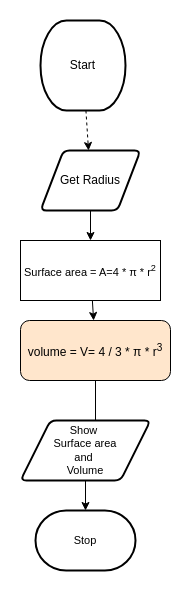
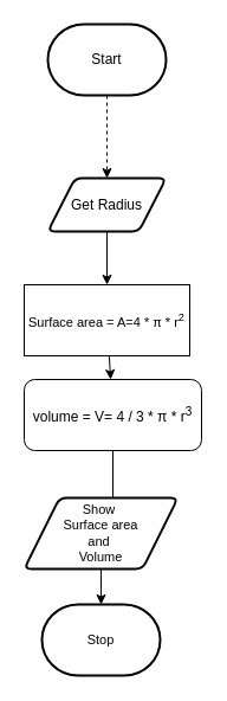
  <mxCell id="0" />
  <mxCell id="1" parent="0" />
  <mxCell id="2" style="edgeStyle=none;rounded=0;html=1;fontColor=#000000;strokeColor=#000000;dashed=1;" edge="1" parent="1" source="3" target="5"><mxGeometry relative="1" as="geometry" /></mxCell>
- <mxCell id="3" value="Start" style="strokeWidth=2;html=1;shape=mxgraph.flowchart.terminator;whiteSpace=wrap;rounded=1;fillColor=#FFFFFF;fontColor=#000000;shadow=0;sketch=0;" vertex="1" parent="1"><mxGeometry x="40" y="20" width="85" height="90" as="geometry" /></mxCell>
+ <mxCell id="3" value="Start" style="strokeWidth=2;html=1;shape=mxgraph.flowchart.terminator;whiteSpace=wrap;rounded=1;fillColor=#FFFFFF;fontColor=#000000;shadow=0;sketch=0;" vertex="1" parent="1"><mxGeometry x="40" y="20" width="100" height="60" as="geometry" /></mxCell>
  <mxCell id="4" style="edgeStyle=none;shape=connector;rounded=0;html=1;labelBackgroundColor=default;fontFamily=Helvetica;fontSize=12;fontColor=#000000;endArrow=classic;strokeColor=#000000;" edge="1" parent="1" source="5" target="7"><mxGeometry relative="1" as="geometry" /></mxCell>
- <mxCell id="5" value="Get Radius" style="shape=parallelogram;html=1;strokeWidth=2;perimeter=parallelogramPerimeter;whiteSpace=wrap;rounded=1;arcSize=12;size=0.23;fontColor=#000000;fillColor=#FFFFFF;" vertex="1" parent="1"><mxGeometry x="40" y="150" width="100" height="60" as="geometry" /></mxCell>
+ <mxCell id="5" value="Get Radius" style="shape=parallelogram;html=1;strokeWidth=2;perimeter=parallelogramPerimeter;whiteSpace=wrap;rounded=1;arcSize=12;size=0.23;fontColor=#000000;fillColor=#FFFFFF;" vertex="1" parent="1"><mxGeometry x="40" y="150" width="100" height="45" as="geometry" /></mxCell>
  <mxCell id="6" style="edgeStyle=none;shape=connector;rounded=0;html=1;labelBackgroundColor=default;fontFamily=Helvetica;fontSize=12;fontColor=#000000;endArrow=classic;strokeColor=#000000;" edge="1" parent="1" source="7" target="9"><mxGeometry relative="1" as="geometry" /></mxCell>
  <mxCell id="7" value="Surface area = A=4 * π * r&lt;sup&gt;2&lt;/sup&gt;" style="whiteSpace=wrap;html=1;shadow=0;sketch=0;fontFamily=Helvetica;fontSize=11;fontColor=#000000;fillColor=#FFFFFF;rounded=0;" vertex="1" parent="1"><mxGeometry x="20" y="240" width="140" height="60" as="geometry" /></mxCell>
  <mxCell id="8" style="edgeStyle=none;shape=connector;rounded=0;html=1;entryX=0.577;entryY=0.167;entryDx=0;entryDy=0;entryPerimeter=0;labelBackgroundColor=default;fontFamily=Helvetica;fontSize=12;fontColor=#000000;endArrow=classic;strokeColor=#000000;" edge="1" parent="1" source="9" target="11"><mxGeometry relative="1" as="geometry" /></mxCell>
- <mxCell id="9" value="&lt;font style=&quot;font-size: 12px&quot;&gt;volume =&amp;nbsp;V= 4 /&lt;span&gt;&amp;nbsp;3 * π * r&lt;/span&gt;&lt;sup&gt;3&lt;/sup&gt;&lt;br&gt;&lt;/font&gt;" style="rounded=1;whiteSpace=wrap;html=1;shadow=0;sketch=0;fontFamily=Helvetica;fontSize=11;fontColor=#000000;fillColor=#ffe6cc;align=center;" vertex="1" parent="1"><mxGeometry x="20" y="320" width="150" height="60" as="geometry" /></mxCell>
+ <mxCell id="9" value="&lt;font style=&quot;font-size: 12px&quot;&gt;volume =&amp;nbsp;V= 4 /&lt;span&gt;&amp;nbsp;3 * π * r&lt;/span&gt;&lt;sup&gt;3&lt;/sup&gt;&lt;br&gt;&lt;/font&gt;" style="rounded=1;whiteSpace=wrap;html=1;shadow=0;sketch=0;fontFamily=Helvetica;fontSize=11;fontColor=#000000;fillColor=#FFFFFF;align=center;" vertex="1" parent="1"><mxGeometry x="20" y="320" width="150" height="60" as="geometry" /></mxCell>
  <mxCell id="10" style="edgeStyle=none;shape=connector;rounded=0;html=1;entryX=0.5;entryY=0;entryDx=0;entryDy=0;entryPerimeter=0;labelBackgroundColor=default;fontFamily=Helvetica;fontSize=11;fontColor=#000000;endArrow=classic;strokeColor=#000000;" edge="1" parent="1" source="11" target="12"><mxGeometry relative="1" as="geometry" /></mxCell>
  <mxCell id="11" value="Show&amp;nbsp;&lt;br&gt;Surface area &lt;br&gt;and&amp;nbsp;&lt;br&gt;Volume" style="shape=parallelogram;html=1;strokeWidth=2;perimeter=parallelogramPerimeter;whiteSpace=wrap;rounded=1;arcSize=12;size=0.23;shadow=0;sketch=0;fontFamily=Helvetica;fontSize=11;fontColor=#000000;fillColor=#FFFFFF;" vertex="1" parent="1"><mxGeometry x="20" y="420" width="130" height="60" as="geometry" /></mxCell>
  <mxCell id="12" value="Stop" style="strokeWidth=2;html=1;shape=mxgraph.flowchart.terminator;whiteSpace=wrap;rounded=1;shadow=0;sketch=0;fontFamily=Helvetica;fontSize=11;fontColor=#000000;fillColor=#FFFFFF;" vertex="1" parent="1"><mxGeometry x="35" y="510" width="100" height="60" as="geometry" /></mxCell>
